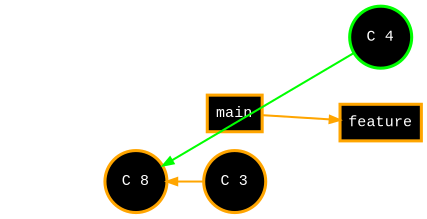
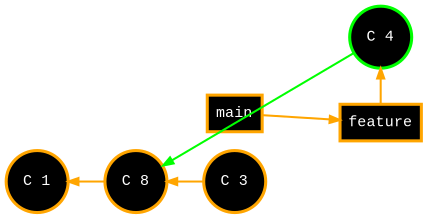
  digraph {
    fontname="Liberation Mono"
    rankdir=LR
    splines=line
    node [color=orange fillcolor=black fontcolor=white fontname="Liberation Mono" fontsize=15.0 penwidth=3 shape=circle style=filled group=main]
    edge [color=orange fontcolor=white fontname="Liberation Mono" style=bold dir=back]
    n1 [label=main shape=rect group=""]
    n2 [label="C 3"]
    n3 [label=feature shape=rect group=""]
    n4 [color=green group=branch label="C 4"]
+   n5 [label="C 1"]
    n6 [label="C 8"]
    subgraph sub_1 {
      rank=same
      n1
      n2
    }
    subgraph sub_2 {
      rank=same
      n3
      n4
    }
    n1 -> n3 [minlen=2 dir=""]
+   n4 -> n3 [minlen=2]
+   n5 -> n6
    n6 -> n2
    n6 -> n4 [color=green]
  }
